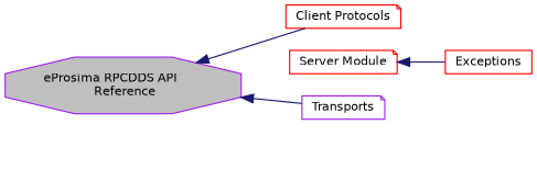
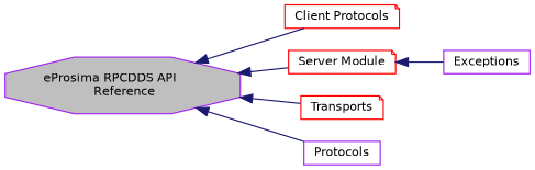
  digraph {
    rankdir=LR
    node [color=purple fillcolor=white fontname=Helvetica fontsize=10 shape=note style=filled]
    edge [color=midnightblue dir=back fontname=Helvetica fontsize=10 labelfontname=Helvetica labelfontsize=10 shape=plaintext style=solid]
    n1 [fillcolor=grey75 fontcolor=black height=0.2 label="eProsima RPCDDS API\l Reference" shape=octagon width=0.4]
    n2 [color=red height=0.2 label="Client Protocols" width=0.4]
    n3 [color=red height=0.2 label="Server Module" width=0.4]
-   n4 [height=0.2 label=Transports width=0.4]
-   n6 [color=red height=0.2 label=Exceptions shape=box width=0.4]
+   n4 [color=red height=0.2 label=Transports width=0.4]
+   n5 [height=0.2 label=Protocols shape=box width=0.4]
+   n6 [height=0.2 label=Exceptions shape=box width=0.4]
    n1 -> n2
+   n1 -> n3
    n1 -> n4
+   n1 -> n5
    n3 -> n6
  }
